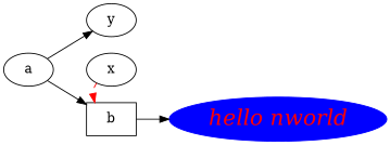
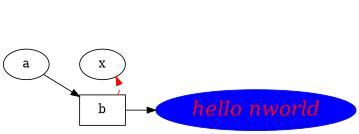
  digraph {
    rankdir=LR
    b [shape=box]
    x
    n3 [color=blue fontcolor=red fontname="Palatino-Italic" fontsize=24 label="hello\ nworld" style=filled]
    a
-   y
    subgraph sub_1 {
      rank=same
      b
      x
    }
-   x -> b [color=red style=dashed]
+   b -> x [color=red style=dashed]
    b -> n3
    a -> b
-   a -> y
  }
